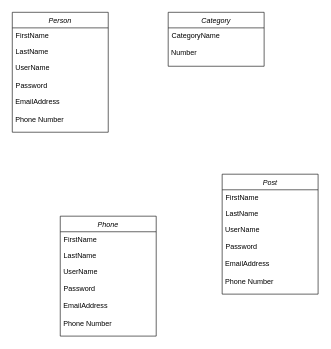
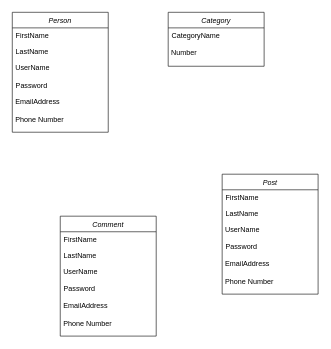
  <mxCell id="0" />
  <mxCell id="1" parent="0" />
  <mxCell id="2" value="Person" style="swimlane;fontStyle=2;align=center;verticalAlign=top;childLayout=stackLayout;horizontal=1;startSize=26;horizontalStack=0;resizeParent=1;resizeLast=0;collapsible=1;marginBottom=0;rounded=0;shadow=0;strokeWidth=1;" parent="1" vertex="1"><mxGeometry x="20" y="20" width="160" height="200" as="geometry"><mxRectangle x="230" y="140" width="160" height="26" as="alternateBounds" /></mxGeometry></mxCell>
  <mxCell id="3" value="FirstName" style="text;align=left;verticalAlign=top;spacingLeft=4;spacingRight=4;overflow=hidden;rotatable=0;points=[[0,0.5],[1,0.5]];portConstraint=eastwest;" parent="2" vertex="1"><mxGeometry y="26" width="160" height="26" as="geometry" /></mxCell>
  <mxCell id="4" value="LastName" style="text;align=left;verticalAlign=top;spacingLeft=4;spacingRight=4;overflow=hidden;rotatable=0;points=[[0,0.5],[1,0.5]];portConstraint=eastwest;rounded=0;shadow=0;html=0;" parent="2" vertex="1"><mxGeometry y="52" width="160" height="26" as="geometry" /></mxCell>
  <mxCell id="5" value="&amp;nbsp;UserName" style="text;html=1;align=left;verticalAlign=middle;resizable=0;points=[];autosize=1;strokeColor=none;fillColor=none;" vertex="1" parent="2"><mxGeometry y="78" width="160" height="30" as="geometry" /></mxCell>
  <mxCell id="6" value="Password" style="text;align=left;verticalAlign=top;spacingLeft=4;spacingRight=4;overflow=hidden;rotatable=0;points=[[0,0.5],[1,0.5]];portConstraint=eastwest;rounded=0;shadow=0;html=0;" parent="2" vertex="1"><mxGeometry y="108" width="160" height="26" as="geometry" /></mxCell>
  <mxCell id="7" value="&lt;div&gt;&amp;nbsp;EmailAddress&lt;/div&gt;" style="text;html=1;align=left;verticalAlign=middle;resizable=0;points=[];autosize=1;strokeColor=none;fillColor=none;" vertex="1" parent="2"><mxGeometry y="134" width="160" height="30" as="geometry" /></mxCell>
  <mxCell id="8" value="&amp;nbsp;Phone Number" style="text;html=1;align=left;verticalAlign=middle;resizable=0;points=[];autosize=1;strokeColor=none;fillColor=none;" vertex="1" parent="2"><mxGeometry y="164" width="160" height="30" as="geometry" /></mxCell>
  <mxCell id="9" value="Category" style="swimlane;fontStyle=2;align=center;verticalAlign=top;childLayout=stackLayout;horizontal=1;startSize=26;horizontalStack=0;resizeParent=1;resizeLast=0;collapsible=1;marginBottom=0;rounded=0;shadow=0;strokeWidth=1;" vertex="1" parent="1"><mxGeometry x="280" y="20" width="160" height="90" as="geometry"><mxRectangle x="230" y="140" width="160" height="26" as="alternateBounds" /></mxGeometry></mxCell>
  <mxCell id="10" value="CategoryName" style="text;align=left;verticalAlign=top;spacingLeft=4;spacingRight=4;overflow=hidden;rotatable=0;points=[[0,0.5],[1,0.5]];portConstraint=eastwest;" vertex="1" parent="9"><mxGeometry y="26" width="160" height="26" as="geometry" /></mxCell>
  <mxCell id="11" value="&amp;nbsp;Number" style="text;html=1;align=left;verticalAlign=middle;resizable=0;points=[];autosize=1;strokeColor=none;fillColor=none;" vertex="1" parent="9"><mxGeometry y="52" width="160" height="30" as="geometry" /></mxCell>
  <mxCell id="12" value="Post" style="swimlane;fontStyle=2;align=center;verticalAlign=top;childLayout=stackLayout;horizontal=1;startSize=26;horizontalStack=0;resizeParent=1;resizeLast=0;collapsible=1;marginBottom=0;rounded=0;shadow=0;strokeWidth=1;" vertex="1" parent="1"><mxGeometry x="370" y="290" width="160" height="200" as="geometry"><mxRectangle x="230" y="140" width="160" height="26" as="alternateBounds" /></mxGeometry></mxCell>
  <mxCell id="13" value="FirstName" style="text;align=left;verticalAlign=top;spacingLeft=4;spacingRight=4;overflow=hidden;rotatable=0;points=[[0,0.5],[1,0.5]];portConstraint=eastwest;" vertex="1" parent="12"><mxGeometry y="26" width="160" height="26" as="geometry" /></mxCell>
  <mxCell id="14" value="LastName" style="text;align=left;verticalAlign=top;spacingLeft=4;spacingRight=4;overflow=hidden;rotatable=0;points=[[0,0.5],[1,0.5]];portConstraint=eastwest;rounded=0;shadow=0;html=0;" vertex="1" parent="12"><mxGeometry y="52" width="160" height="26" as="geometry" /></mxCell>
  <mxCell id="15" value="&amp;nbsp;UserName" style="text;html=1;align=left;verticalAlign=middle;resizable=0;points=[];autosize=1;strokeColor=none;fillColor=none;" vertex="1" parent="12"><mxGeometry y="78" width="160" height="30" as="geometry" /></mxCell>
  <mxCell id="16" value="Password" style="text;align=left;verticalAlign=top;spacingLeft=4;spacingRight=4;overflow=hidden;rotatable=0;points=[[0,0.5],[1,0.5]];portConstraint=eastwest;rounded=0;shadow=0;html=0;" vertex="1" parent="12"><mxGeometry y="108" width="160" height="26" as="geometry" /></mxCell>
  <mxCell id="17" value="&lt;div&gt;&amp;nbsp;EmailAddress&lt;/div&gt;" style="text;html=1;align=left;verticalAlign=middle;resizable=0;points=[];autosize=1;strokeColor=none;fillColor=none;" vertex="1" parent="12"><mxGeometry y="134" width="160" height="30" as="geometry" /></mxCell>
  <mxCell id="18" value="&amp;nbsp;Phone Number" style="text;html=1;align=left;verticalAlign=middle;resizable=0;points=[];autosize=1;strokeColor=none;fillColor=none;" vertex="1" parent="12"><mxGeometry y="164" width="160" height="30" as="geometry" /></mxCell>
- <mxCell id="19" value="Phone" style="swimlane;fontStyle=2;align=center;verticalAlign=top;childLayout=stackLayout;horizontal=1;startSize=26;horizontalStack=0;resizeParent=1;resizeLast=0;collapsible=1;marginBottom=0;rounded=0;shadow=0;strokeWidth=1;" vertex="1" parent="1"><mxGeometry x="100" y="360" width="160" height="200" as="geometry"><mxRectangle x="230" y="140" width="160" height="26" as="alternateBounds" /></mxGeometry></mxCell>
+ <mxCell id="19" value="Comment" style="swimlane;fontStyle=2;align=center;verticalAlign=top;childLayout=stackLayout;horizontal=1;startSize=26;horizontalStack=0;resizeParent=1;resizeLast=0;collapsible=1;marginBottom=0;rounded=0;shadow=0;strokeWidth=1;" vertex="1" parent="1"><mxGeometry x="100" y="360" width="160" height="200" as="geometry"><mxRectangle x="230" y="140" width="160" height="26" as="alternateBounds" /></mxGeometry></mxCell>
  <mxCell id="20" value="FirstName" style="text;align=left;verticalAlign=top;spacingLeft=4;spacingRight=4;overflow=hidden;rotatable=0;points=[[0,0.5],[1,0.5]];portConstraint=eastwest;" vertex="1" parent="19"><mxGeometry y="26" width="160" height="26" as="geometry" /></mxCell>
  <mxCell id="21" value="LastName" style="text;align=left;verticalAlign=top;spacingLeft=4;spacingRight=4;overflow=hidden;rotatable=0;points=[[0,0.5],[1,0.5]];portConstraint=eastwest;rounded=0;shadow=0;html=0;" vertex="1" parent="19"><mxGeometry y="52" width="160" height="26" as="geometry" /></mxCell>
  <mxCell id="22" value="&amp;nbsp;UserName" style="text;html=1;align=left;verticalAlign=middle;resizable=0;points=[];autosize=1;strokeColor=none;fillColor=none;" vertex="1" parent="19"><mxGeometry y="78" width="160" height="30" as="geometry" /></mxCell>
  <mxCell id="23" value="Password" style="text;align=left;verticalAlign=top;spacingLeft=4;spacingRight=4;overflow=hidden;rotatable=0;points=[[0,0.5],[1,0.5]];portConstraint=eastwest;rounded=0;shadow=0;html=0;" vertex="1" parent="19"><mxGeometry y="108" width="160" height="26" as="geometry" /></mxCell>
  <mxCell id="24" value="&lt;div&gt;&amp;nbsp;EmailAddress&lt;/div&gt;" style="text;html=1;align=left;verticalAlign=middle;resizable=0;points=[];autosize=1;strokeColor=none;fillColor=none;" vertex="1" parent="19"><mxGeometry y="134" width="160" height="30" as="geometry" /></mxCell>
  <mxCell id="25" value="&amp;nbsp;Phone Number" style="text;html=1;align=left;verticalAlign=middle;resizable=0;points=[];autosize=1;strokeColor=none;fillColor=none;" vertex="1" parent="19"><mxGeometry y="164" width="160" height="30" as="geometry" /></mxCell>
